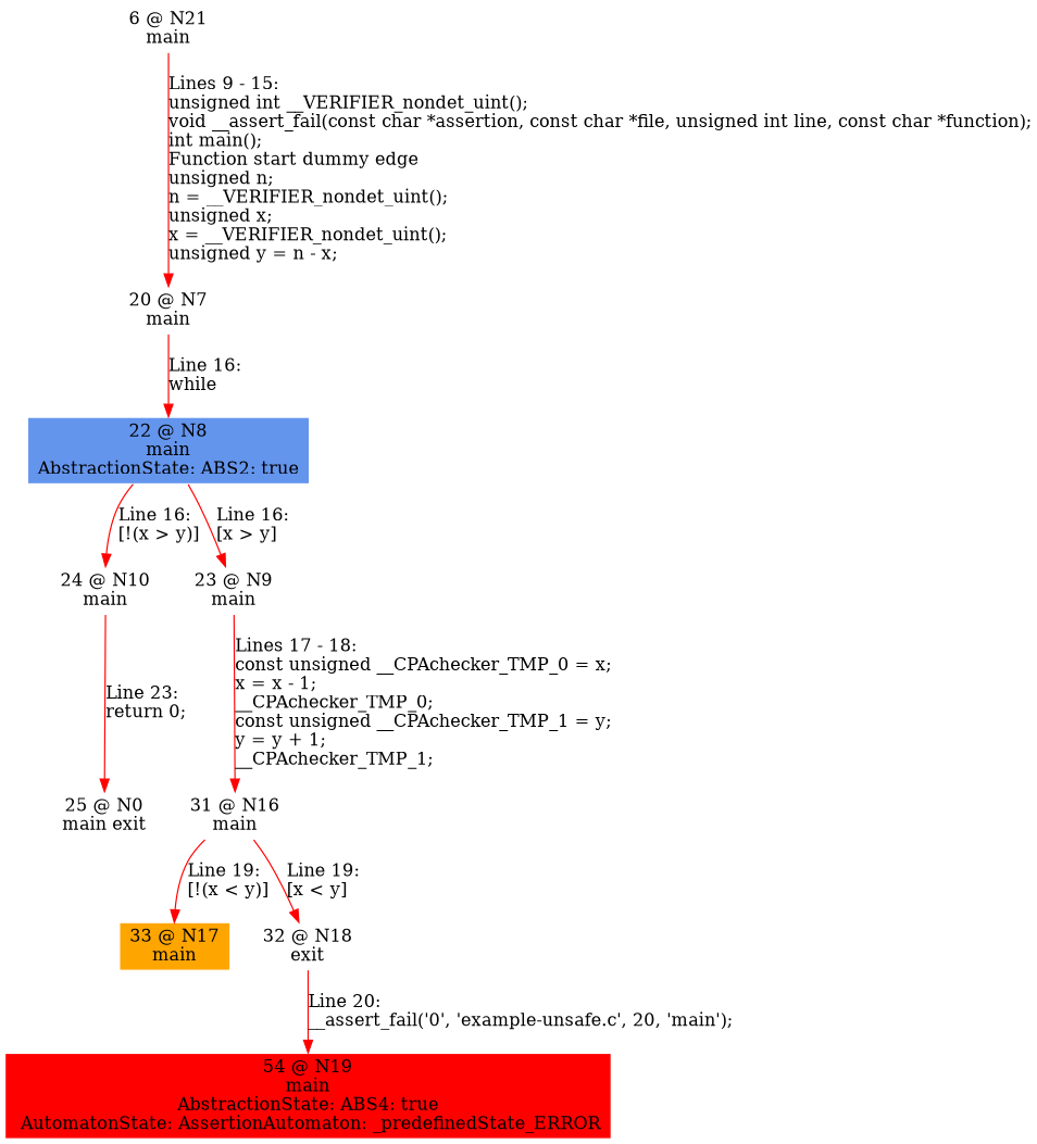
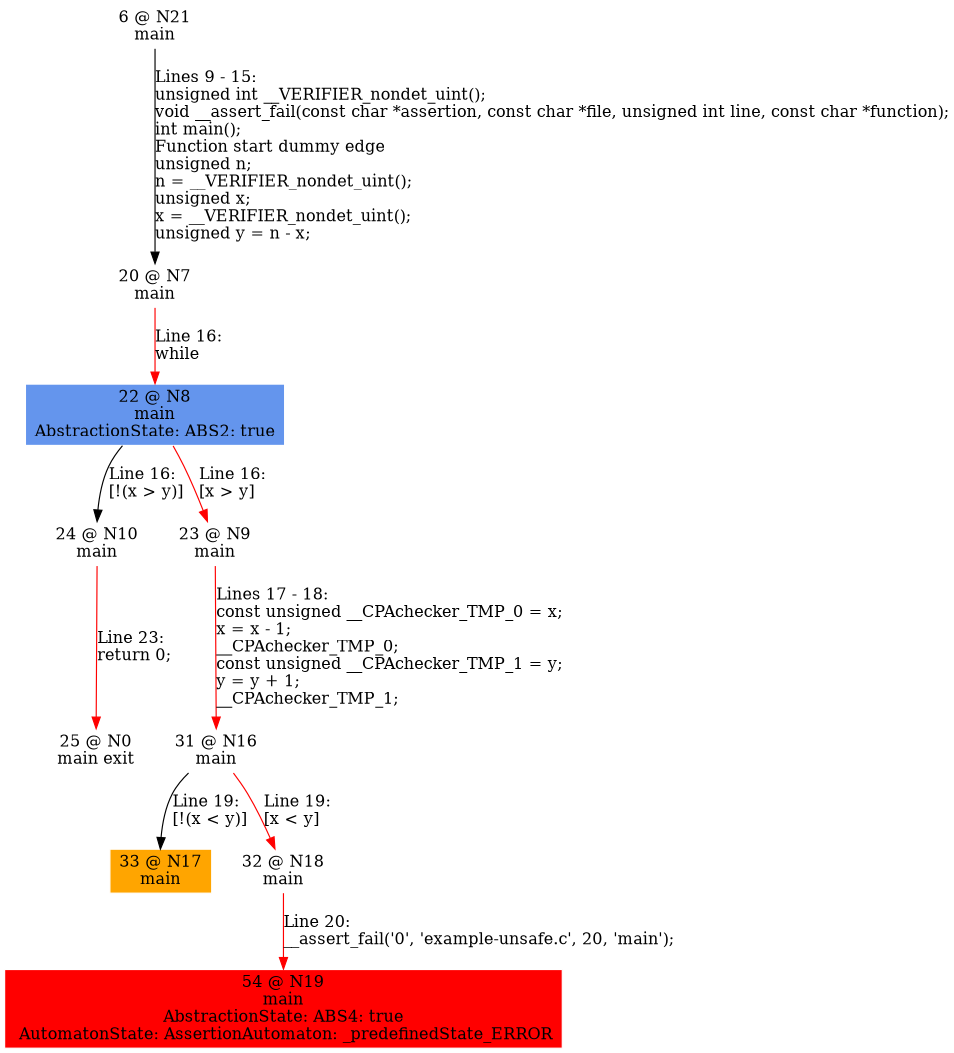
  digraph {
    node [color=white shape=box style=filled]
    edge [color=red]
    n1 [label="6 @ N21\nmain\n"]
    n2 [label="20 @ N7\nmain\n"]
    n3 [fillcolor=cornflowerblue label="22 @ N8\nmain\nAbstractionState: ABS2: true\n"]
    n4 [label="24 @ N10\nmain\n"]
    n5 [label="23 @ N9\nmain\n"]
    n6 [label="25 @ N0\nmain exit\n"]
    n7 [label="31 @ N16\nmain\n"]
    n8 [fillcolor=orange label="33 @ N17\nmain\n"]
-   n9 [label="32 @ N18\nexit\n"]
+   n9 [label="32 @ N18\nmain\n"]
    n10 [fillcolor=red label="54 @ N19\nmain\nAbstractionState: ABS4: true\n AutomatonState: AssertionAutomaton: _predefinedState_ERROR\n"]
-   n1 -> n2 [label="Lines 9 - 15: \lunsigned int __VERIFIER_nondet_uint();\lvoid __assert_fail(const char *assertion, const char *file, unsigned int line, const char *function);\lint main();\lFunction start dummy edge\lunsigned n;\ln = __VERIFIER_nondet_uint();\lunsigned x;\lx = __VERIFIER_nondet_uint();\lunsigned y = n - x;\l"]
+   n1 -> n2 [color=black label="Lines 9 - 15: \lunsigned int __VERIFIER_nondet_uint();\lvoid __assert_fail(const char *assertion, const char *file, unsigned int line, const char *function);\lint main();\lFunction start dummy edge\lunsigned n;\ln = __VERIFIER_nondet_uint();\lunsigned x;\lx = __VERIFIER_nondet_uint();\lunsigned y = n - x;\l"]
    n2 -> n3 [label="Line 16: \lwhile\l"]
-   n3 -> n4 [label="Line 16: \l[!(x > y)]\l"]
+   n3 -> n4 [label="Line 16: \l[!(x > y)]\l" color=""]
    n3 -> n5 [label="Line 16: \l[x > y]\l"]
    n4 -> n6 [label="Line 23: \lreturn 0;\l"]
    n5 -> n7 [label="Lines 17 - 18: \lconst unsigned __CPAchecker_TMP_0 = x;\lx = x - 1;\l__CPAchecker_TMP_0;\lconst unsigned __CPAchecker_TMP_1 = y;\ly = y + 1;\l__CPAchecker_TMP_1;\l"]
-   n7 -> n8 [label="Line 19: \l[!(x < y)]\l"]
+   n7 -> n8 [label="Line 19: \l[!(x < y)]\l" color=""]
    n7 -> n9 [label="Line 19: \l[x < y]\l"]
    n9 -> n10 [label="Line 20: \l__assert_fail('0', 'example-unsafe.c', 20, 'main');\l"]
  }
